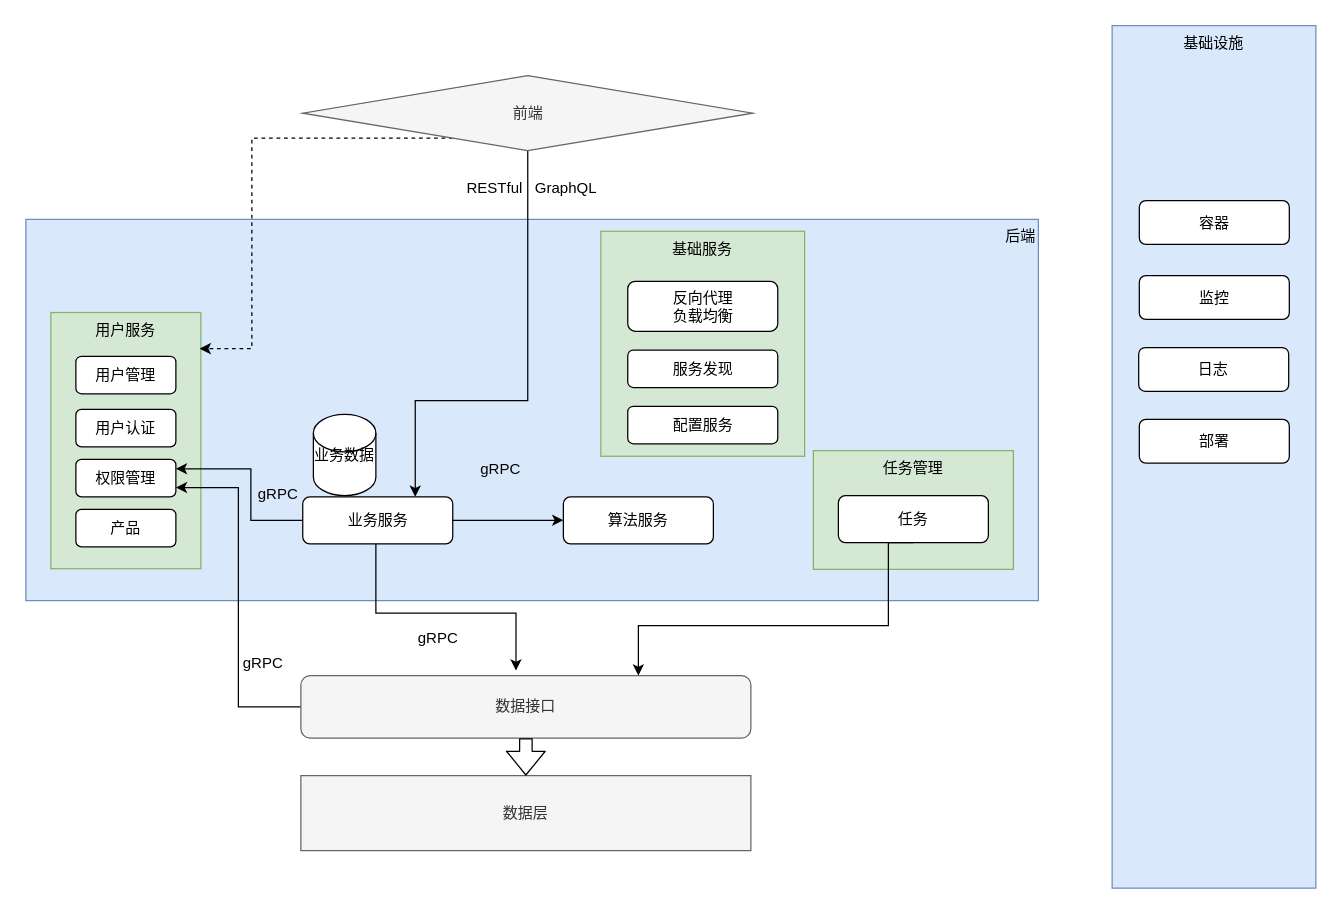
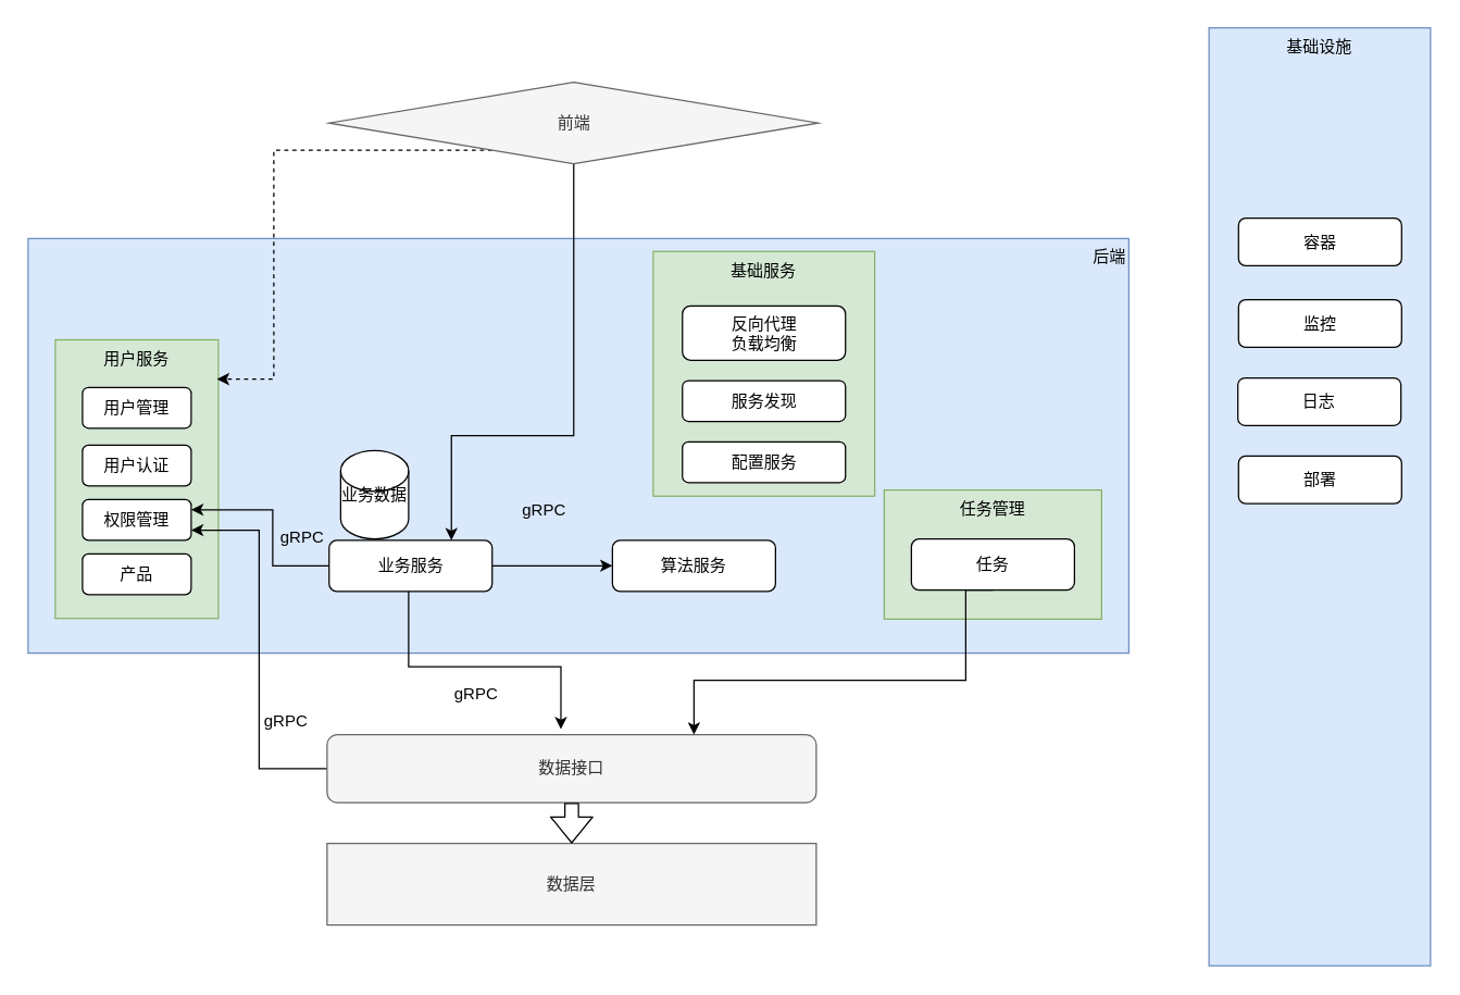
  <mxCell id="0" />
  <mxCell id="1" parent="0" />
  <mxCell id="2" value="后端" style="rounded=0;whiteSpace=wrap;html=1;align=right;verticalAlign=top;fillColor=#dae8fc;strokeColor=#6c8ebf;" parent="1" vertex="1"><mxGeometry x="20" y="175" width="810" height="305" as="geometry" /></mxCell>
  <mxCell id="3" value="用户服务" style="rounded=0;whiteSpace=wrap;html=1;verticalAlign=top;fillColor=#d5e8d4;strokeColor=#82b366;" parent="1" vertex="1"><mxGeometry x="40" y="249.5" width="120" height="205" as="geometry" /></mxCell>
  <mxCell id="4" value="用户管理" style="rounded=1;whiteSpace=wrap;html=1;" parent="1" vertex="1"><mxGeometry x="60" y="284.5" width="80" height="30" as="geometry" /></mxCell>
  <mxCell id="5" value="用户认证" style="rounded=1;whiteSpace=wrap;html=1;" parent="1" vertex="1"><mxGeometry x="60" y="327" width="80" height="30" as="geometry" /></mxCell>
  <mxCell id="6" value="权限管理" style="rounded=1;whiteSpace=wrap;html=1;" parent="1" vertex="1"><mxGeometry x="60" y="367" width="80" height="30" as="geometry" /></mxCell>
  <mxCell id="7" value="数据层" style="rounded=0;whiteSpace=wrap;html=1;fillColor=#f5f5f5;strokeColor=#666666;fontColor=#333333;" parent="1" vertex="1"><mxGeometry x="240" y="620" width="360" height="60" as="geometry" /></mxCell>
  <mxCell id="8" style="edgeStyle=orthogonalEdgeStyle;rounded=0;orthogonalLoop=1;jettySize=auto;html=1;exitX=0;exitY=0.5;exitDx=0;exitDy=0;entryX=1;entryY=0.75;entryDx=0;entryDy=0;" edge="1" parent="1" source="9" target="6"><mxGeometry relative="1" as="geometry" /></mxCell>
  <mxCell id="9" value="数据接口" style="rounded=1;whiteSpace=wrap;html=1;fillColor=#f5f5f5;strokeColor=#666666;fontColor=#333333;" parent="1" vertex="1"><mxGeometry x="240" y="540" width="360" height="50" as="geometry" /></mxCell>
  <mxCell id="10" value="" style="edgeStyle=orthogonalEdgeStyle;rounded=0;orthogonalLoop=1;jettySize=auto;html=1;" edge="1" parent="1" source="13" target="14"><mxGeometry relative="1" as="geometry" /></mxCell>
  <mxCell id="11" style="edgeStyle=orthogonalEdgeStyle;rounded=0;orthogonalLoop=1;jettySize=auto;html=1;exitX=0;exitY=0.5;exitDx=0;exitDy=0;entryX=1;entryY=0.25;entryDx=0;entryDy=0;" edge="1" parent="1" source="13" target="6"><mxGeometry relative="1" as="geometry"><Array as="points"><mxPoint x="200" y="416" /><mxPoint x="200" y="375" /></Array></mxGeometry></mxCell>
  <mxCell id="12" value="" style="edgeStyle=orthogonalEdgeStyle;rounded=0;orthogonalLoop=1;jettySize=auto;html=1;entryX=0.478;entryY=-0.08;entryDx=0;entryDy=0;entryPerimeter=0;" edge="1" parent="1" source="13" target="9"><mxGeometry relative="1" as="geometry"><Array as="points"><mxPoint x="300" y="490" /><mxPoint x="412" y="490" /></Array></mxGeometry></mxCell>
  <mxCell id="13" value="业务服务" style="rounded=1;whiteSpace=wrap;html=1;" parent="1" vertex="1"><mxGeometry x="241.5" y="397" width="120" height="37.5" as="geometry" /></mxCell>
  <mxCell id="14" value="算法服务" style="rounded=1;whiteSpace=wrap;html=1;" parent="1" vertex="1"><mxGeometry x="450" y="397" width="120" height="37.5" as="geometry" /></mxCell>
  <mxCell id="15" value="基础设施" style="rounded=0;whiteSpace=wrap;html=1;verticalAlign=top;fillColor=#dae8fc;strokeColor=#6c8ebf;" parent="1" vertex="1"><mxGeometry x="889" y="20" width="163" height="690" as="geometry" /></mxCell>
  <mxCell id="16" value="监控" style="rounded=1;whiteSpace=wrap;html=1;" parent="1" vertex="1"><mxGeometry x="910.75" y="220" width="120" height="35" as="geometry" /></mxCell>
  <mxCell id="17" value="日志" style="rounded=1;whiteSpace=wrap;html=1;" parent="1" vertex="1"><mxGeometry x="910.25" y="277.5" width="120" height="35" as="geometry" /></mxCell>
  <mxCell id="18" value="" style="shape=flexArrow;endArrow=classic;html=1;entryX=0.5;entryY=0;entryDx=0;entryDy=0;exitX=0.5;exitY=1;exitDx=0;exitDy=0;" parent="1" source="9" target="7" edge="1"><mxGeometry width="50" height="50" relative="1" as="geometry"><mxPoint x="500" y="605" as="sourcePoint" /><mxPoint x="550" y="555" as="targetPoint" /></mxGeometry></mxCell>
  <mxCell id="19" value="部署" style="rounded=1;whiteSpace=wrap;html=1;" parent="1" vertex="1"><mxGeometry x="910.75" y="335" width="120" height="35" as="geometry" /></mxCell>
  <mxCell id="20" value="产品" style="rounded=1;whiteSpace=wrap;html=1;" parent="1" vertex="1"><mxGeometry x="60" y="407" width="80" height="30" as="geometry" /></mxCell>
  <mxCell id="21" value="容器" style="rounded=1;whiteSpace=wrap;html=1;" vertex="1" parent="1"><mxGeometry x="910.75" y="160" width="120" height="35" as="geometry" /></mxCell>
  <mxCell id="22" value="业务数据" style="shape=cylinder2;whiteSpace=wrap;html=1;boundedLbl=1;backgroundOutline=1;size=15;verticalAlign=middle;" vertex="1" parent="1"><mxGeometry x="250" y="331" width="50" height="65" as="geometry" /></mxCell>
  <mxCell id="23" style="edgeStyle=orthogonalEdgeStyle;rounded=0;orthogonalLoop=1;jettySize=auto;html=1;entryX=0.992;entryY=0.141;entryDx=0;entryDy=0;exitX=0.25;exitY=1;exitDx=0;exitDy=0;entryPerimeter=0;dashed=1;" edge="1" parent="1" source="25" target="3"><mxGeometry relative="1" as="geometry" /></mxCell>
  <mxCell id="24" value="" style="edgeStyle=orthogonalEdgeStyle;rounded=0;orthogonalLoop=1;jettySize=auto;html=1;entryX=0.75;entryY=0;entryDx=0;entryDy=0;" edge="1" parent="1" source="25" target="13"><mxGeometry relative="1" as="geometry"><Array as="points"><mxPoint x="422" y="320" /><mxPoint x="332" y="320" /></Array></mxGeometry></mxCell>
  <mxCell id="25" value="前端" style="rhombus;whiteSpace=wrap;html=1;fillColor=#f5f5f5;strokeColor=#666666;fontColor=#333333;" vertex="1" parent="1"><mxGeometry x="241.5" y="60" width="360" height="60" as="geometry" /></mxCell>
- <mxCell id="26" value="RESTful&amp;nbsp; &amp;nbsp;GraphQL" style="text;html=1;strokeColor=none;fillColor=none;align=center;verticalAlign=middle;whiteSpace=wrap;rounded=0;" vertex="1" parent="1"><mxGeometry x="360" y="140" width="130" height="20" as="geometry" /></mxCell>
  <mxCell id="27" value="gRPC" style="text;html=1;strokeColor=none;fillColor=none;align=center;verticalAlign=middle;whiteSpace=wrap;rounded=0;" vertex="1" parent="1"><mxGeometry x="380" y="364.5" width="40" height="20" as="geometry" /></mxCell>
  <mxCell id="28" value="gRPC" style="text;html=1;strokeColor=none;fillColor=none;align=center;verticalAlign=middle;whiteSpace=wrap;rounded=0;" vertex="1" parent="1"><mxGeometry x="330" y="500" width="40" height="20" as="geometry" /></mxCell>
  <mxCell id="29" value="gRPC" style="text;html=1;strokeColor=none;fillColor=none;align=center;verticalAlign=middle;whiteSpace=wrap;rounded=0;" vertex="1" parent="1"><mxGeometry x="201.5" y="384.5" width="40" height="20" as="geometry" /></mxCell>
  <mxCell id="30" value="gRPC" style="text;html=1;strokeColor=none;fillColor=none;align=center;verticalAlign=middle;whiteSpace=wrap;rounded=0;" vertex="1" parent="1"><mxGeometry x="190" y="520" width="40" height="20" as="geometry" /></mxCell>
  <mxCell id="31" value="任务管理" style="rounded=0;whiteSpace=wrap;html=1;verticalAlign=top;fillColor=#d5e8d4;strokeColor=#82b366;" vertex="1" parent="1"><mxGeometry x="650" y="360" width="160" height="95" as="geometry" /></mxCell>
  <mxCell id="32" value="任务" style="rounded=1;whiteSpace=wrap;html=1;" vertex="1" parent="1"><mxGeometry x="670" y="396" width="120" height="37.5" as="geometry" /></mxCell>
  <mxCell id="33" style="edgeStyle=orthogonalEdgeStyle;rounded=0;orthogonalLoop=1;jettySize=auto;html=1;entryX=0.75;entryY=0;entryDx=0;entryDy=0;exitX=0.5;exitY=1;exitDx=0;exitDy=0;" edge="1" parent="1" source="32" target="9"><mxGeometry relative="1" as="geometry"><Array as="points"><mxPoint x="710" y="500" /><mxPoint x="510" y="500" /></Array></mxGeometry></mxCell>
  <mxCell id="34" style="edgeStyle=orthogonalEdgeStyle;rounded=0;orthogonalLoop=1;jettySize=auto;html=1;exitX=0.5;exitY=1;exitDx=0;exitDy=0;" edge="1" parent="1" source="3" target="3"><mxGeometry relative="1" as="geometry" /></mxCell>
  <mxCell id="35" value="基础服务" style="rounded=0;whiteSpace=wrap;html=1;verticalAlign=top;fillColor=#d5e8d4;strokeColor=#82b366;" vertex="1" parent="1"><mxGeometry x="480" y="184.5" width="163" height="180" as="geometry" /></mxCell>
  <mxCell id="36" value="反向代理&lt;br&gt;负载均衡" style="rounded=1;whiteSpace=wrap;html=1;" vertex="1" parent="1"><mxGeometry x="501.5" y="224.5" width="120" height="40" as="geometry" /></mxCell>
  <mxCell id="37" value="配置服务" style="rounded=1;whiteSpace=wrap;html=1;" vertex="1" parent="1"><mxGeometry x="501.5" y="324.5" width="120" height="30" as="geometry" /></mxCell>
  <mxCell id="38" value="服务发现" style="rounded=1;whiteSpace=wrap;html=1;" vertex="1" parent="1"><mxGeometry x="501.5" y="279.5" width="120" height="30" as="geometry" /></mxCell>
